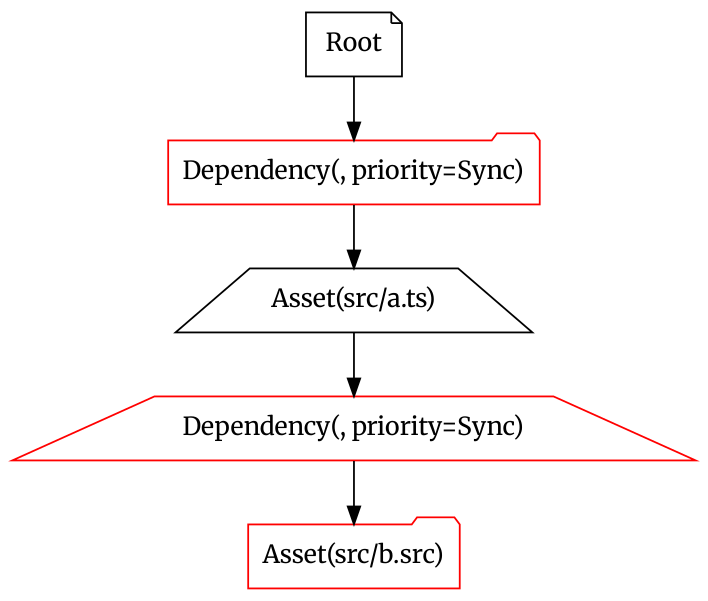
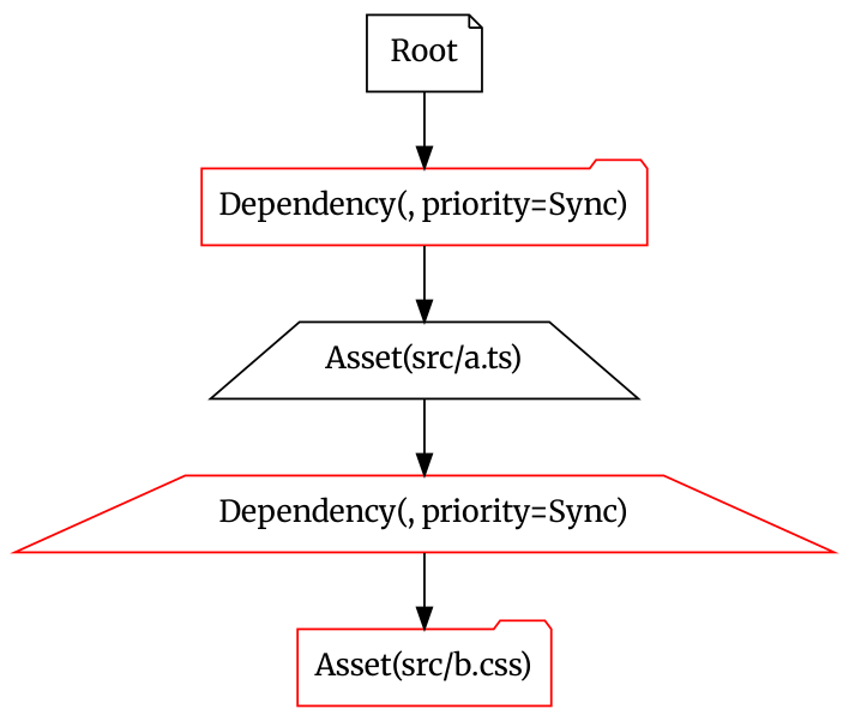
  digraph {
    fontname=Merriweather
    node [color=red shape=folder fontname=Merriweather]
    edge [fontname=Merriweather]
    n1 [label=Root color=black shape=note]
    n2 [label="Dependency(, priority=Sync)"]
    n3 [label="Asset(src/a.ts)" color=black shape=trapezium]
    n4 [label="Dependency(, priority=Sync)" shape=trapezium]
-   n5 [label="Asset(src/b.src)"]
+   n5 [label="Asset(src/b.css)"]
    n1 -> n2
    n2 -> n3
    n3 -> n4
    n4 -> n5
  }
